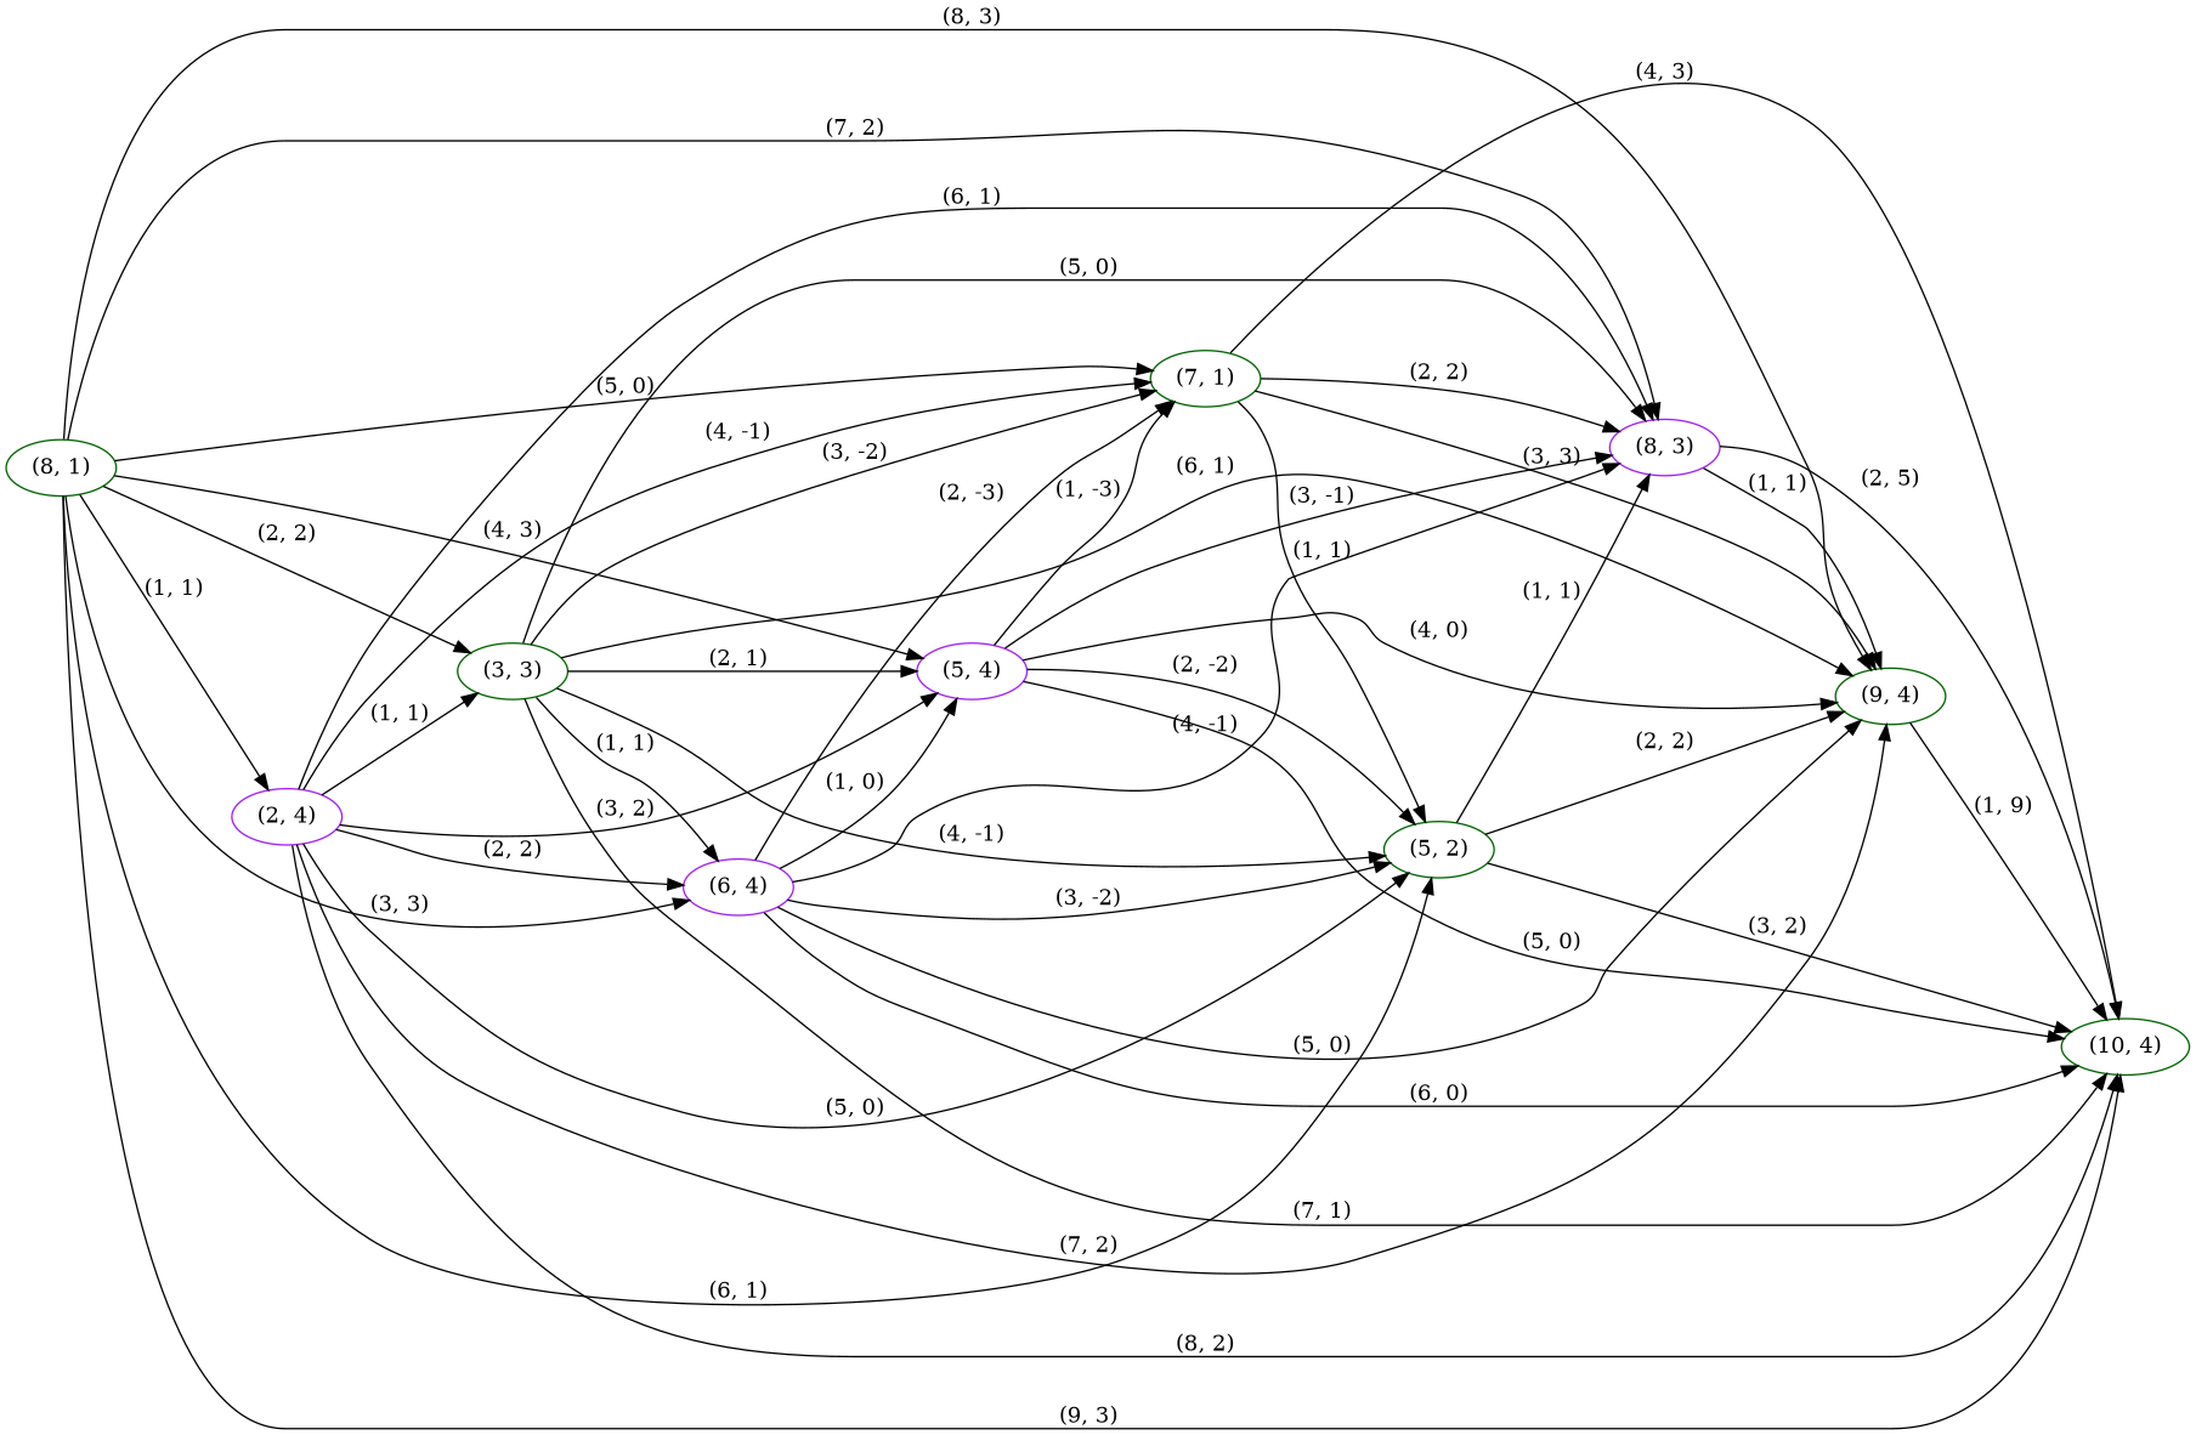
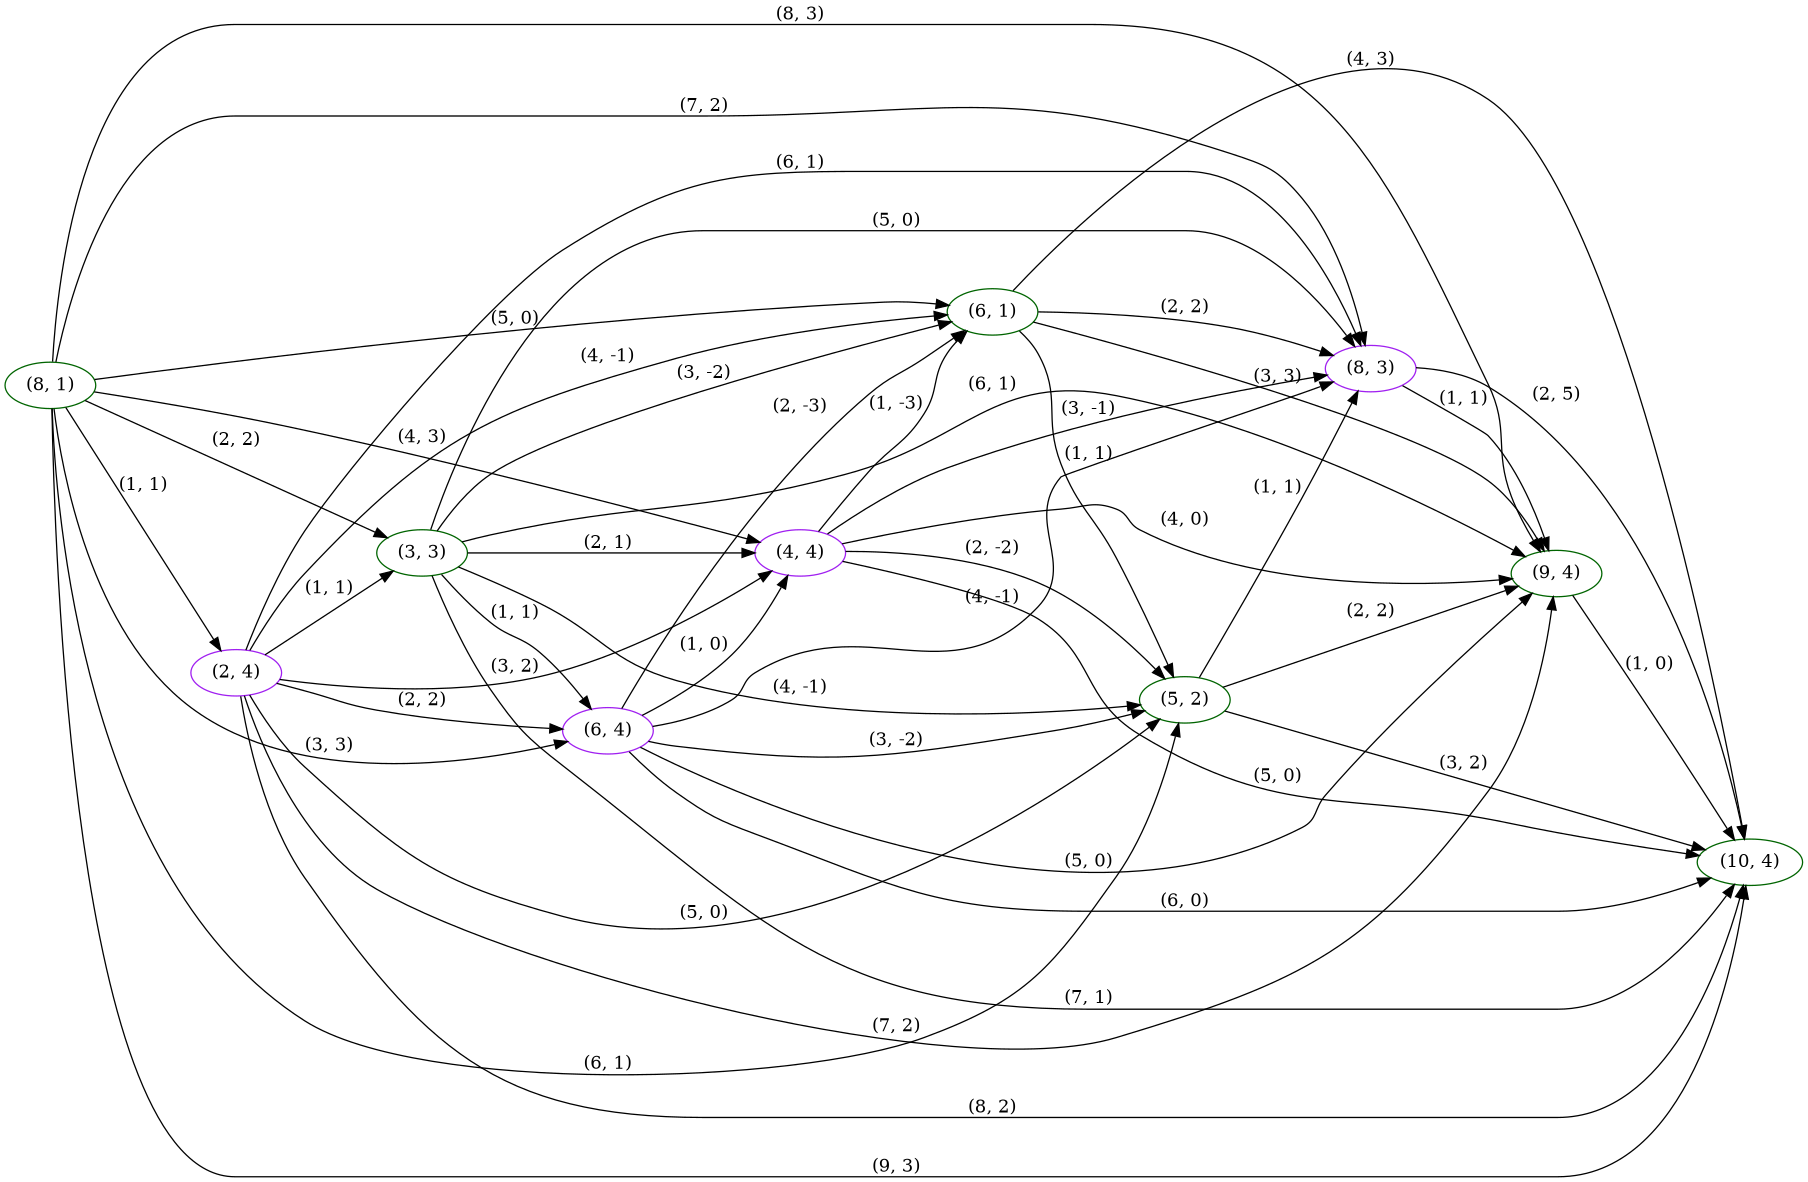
  digraph {
    rankdir=LR
    node [color=darkgreen]
    n1 [label="(8, 1)"]
    n2 [color=purple label="(2, 4)"]
    "(3, 3)"
    n4 [color=purple label="(6, 4)"]
-   "(5, 4)" [color=purple]
-   "(6, 1)" [label="(7, 1)"]
+   "(5, 4)" [color=purple label="(4, 4)"]
+   "(6, 1)"
    n7 [label="(5, 2)"]
    "(8, 3)" [color=purple]
    "(9, 4)"
    "(10, 4)"
    n1 -> n2 [label="(1, 1)"]
    n1 -> "(3, 3)" [label="(2, 2)"]
    n1 -> n4 [label="(3, 3)"]
    n1 -> "(5, 4)" [label="(4, 3)"]
    n1 -> "(6, 1)" [label="(5, 0)"]
    n1 -> n7 [label="(6, 1)"]
    n1 -> "(8, 3)" [label="(7, 2)"]
    n1 -> "(9, 4)" [label="(8, 3)"]
    n1 -> "(10, 4)" [label="(9, 3)"]
    n2 -> "(3, 3)" [label="(1, 1)"]
    n2 -> n4 [label="(2, 2)"]
    n2 -> "(5, 4)" [label="(3, 2)"]
    n2 -> "(6, 1)" [label="(4, -1)"]
    n2 -> n7 [label="(5, 0)"]
    n2 -> "(8, 3)" [label="(6, 1)"]
    n2 -> "(9, 4)" [label="(7, 2)"]
    n2 -> "(10, 4)" [label="(8, 2)"]
    "(3, 3)" -> n4 [label="(1, 1)"]
    "(3, 3)" -> "(5, 4)" [label="(2, 1)"]
    "(3, 3)" -> "(6, 1)" [label="(3, -2)"]
    "(3, 3)" -> n7 [label="(4, -1)"]
    "(3, 3)" -> "(8, 3)" [label="(5, 0)"]
    "(3, 3)" -> "(9, 4)" [label="(6, 1)"]
    "(3, 3)" -> "(10, 4)" [label="(7, 1)"]
    n4 -> "(5, 4)" [label="(1, 0)"]
    n4 -> "(6, 1)" [label="(2, -3)"]
    n4 -> n7 [label="(3, -2)"]
    n4 -> "(8, 3)" [label="(4, -1)"]
    n4 -> "(9, 4)" [label="(5, 0)"]
    n4 -> "(10, 4)" [label="(6, 0)"]
    "(5, 4)" -> "(6, 1)" [label="(1, -3)"]
    "(5, 4)" -> n7 [label="(2, -2)"]
    "(5, 4)" -> "(8, 3)" [label="(3, -1)"]
    "(5, 4)" -> "(9, 4)" [label="(4, 0)"]
    "(5, 4)" -> "(10, 4)" [label="(5, 0)"]
    "(6, 1)" -> n7 [label="(1, 1)"]
    "(6, 1)" -> "(8, 3)" [label="(2, 2)"]
    "(6, 1)" -> "(9, 4)" [label="(3, 3)"]
    "(6, 1)" -> "(10, 4)" [label="(4, 3)"]
    n7 -> "(8, 3)" [label="(1, 1)"]
    n7 -> "(9, 4)" [label="(2, 2)"]
    n7 -> "(10, 4)" [label="(3, 2)"]
    "(8, 3)" -> "(9, 4)" [label="(1, 1)"]
    "(8, 3)" -> "(10, 4)" [label="(2, 5)"]
-   "(9, 4)" -> "(10, 4)" [label="(1, 9)"]
+   "(9, 4)" -> "(10, 4)" [label="(1, 0)"]
  }
